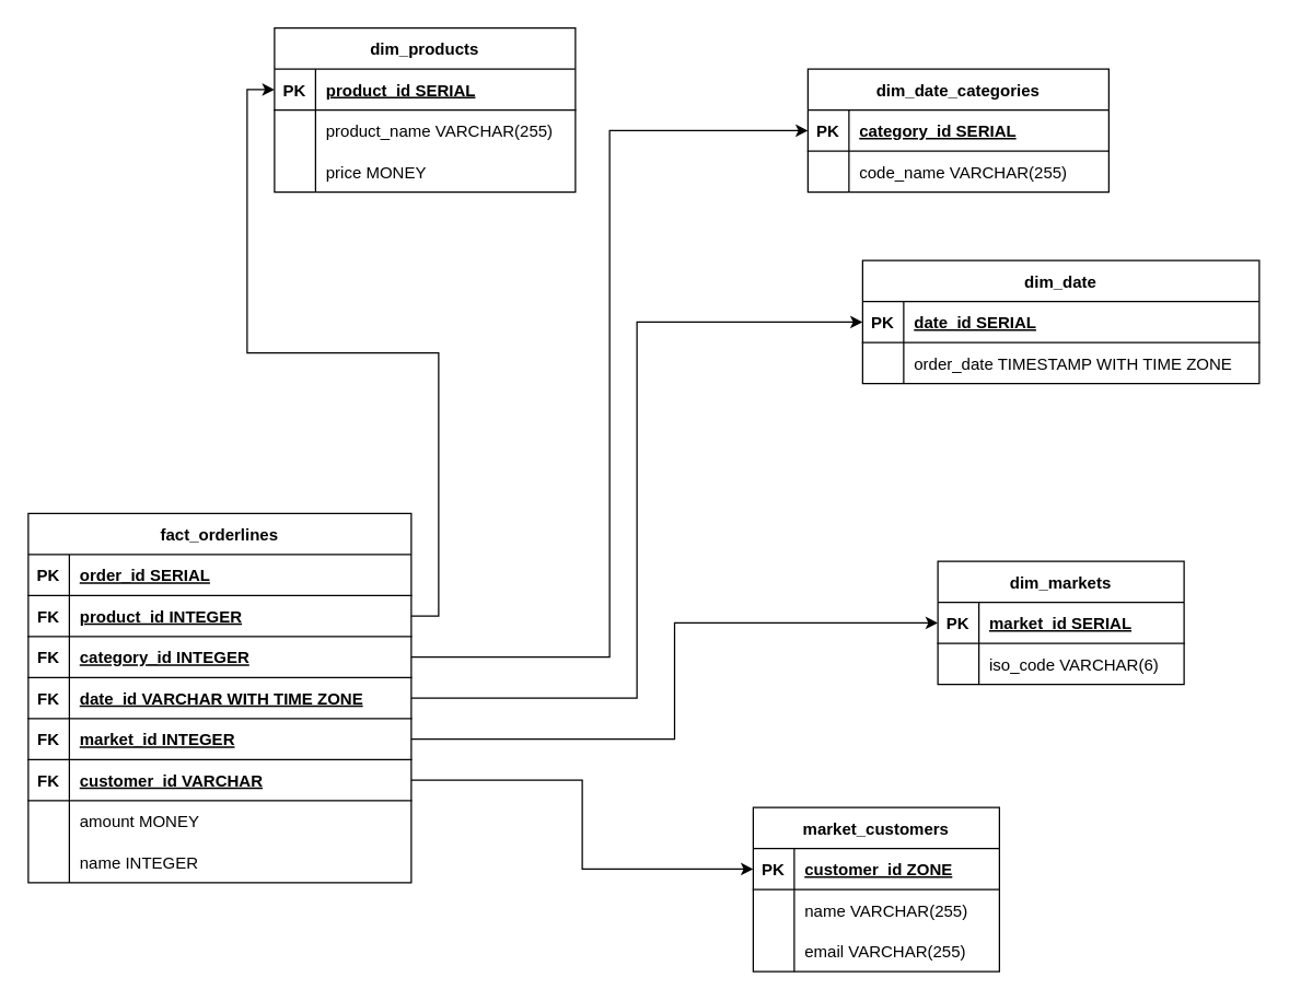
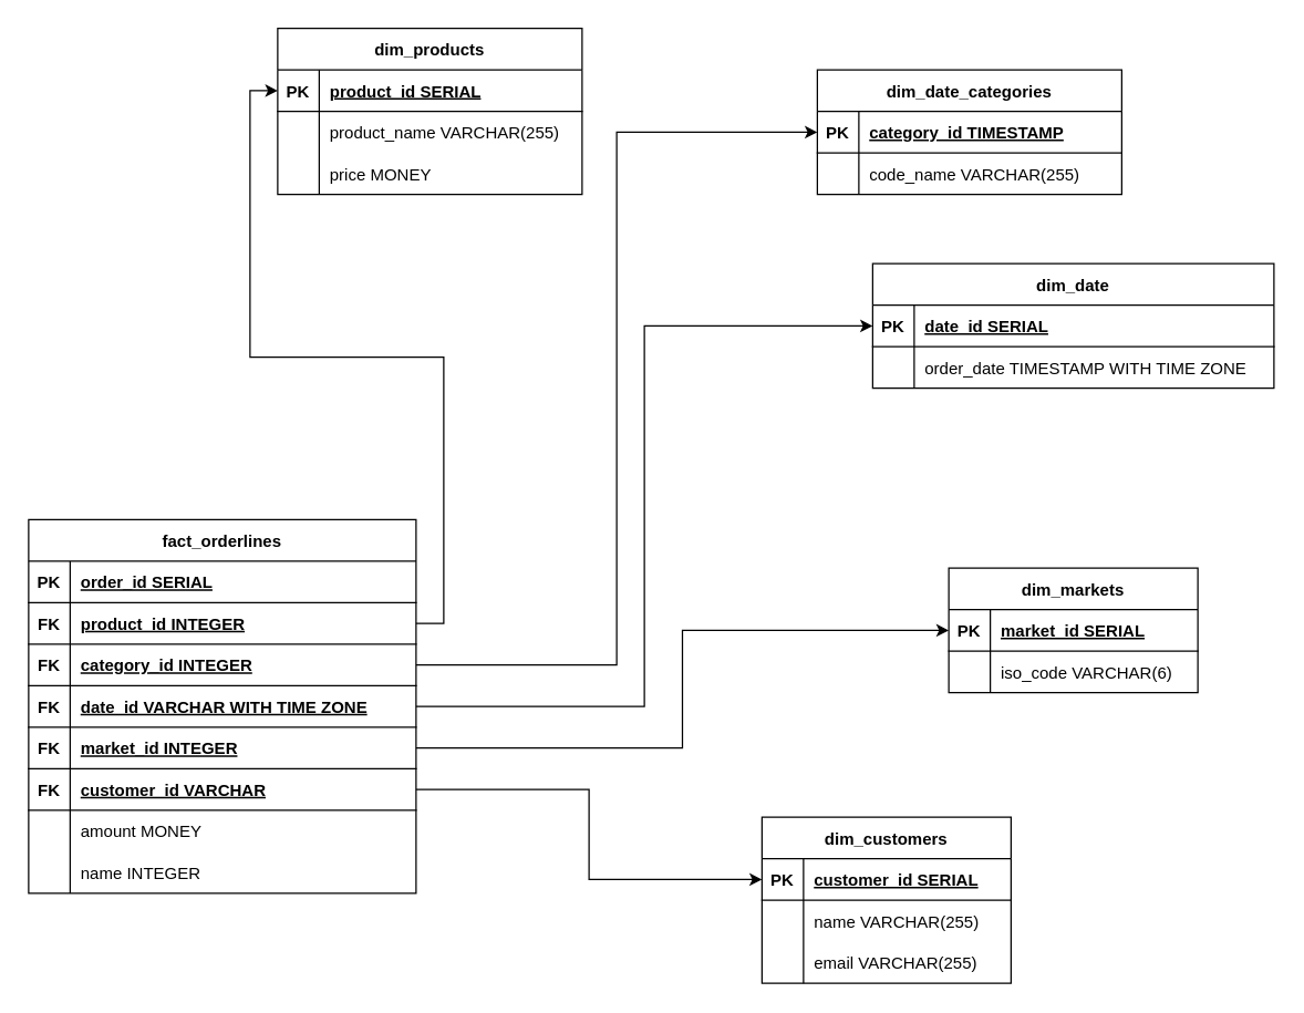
  <mxCell id="0" />
  <mxCell id="1" parent="0" />
  <mxCell id="2" value="fact_orderlines" style="shape=table;startSize=30;container=1;collapsible=1;childLayout=tableLayout;fixedRows=1;rowLines=0;fontStyle=1;align=center;resizeLast=1;" vertex="1" parent="1"><mxGeometry x="20" y="375" width="280" height="270" as="geometry" /></mxCell>
  <mxCell id="3" style="shape=tableRow;horizontal=0;startSize=0;swimlaneHead=0;swimlaneBody=0;fillColor=none;collapsible=0;dropTarget=0;points=[[0,0.5],[1,0.5]];portConstraint=eastwest;strokeColor=inherit;top=0;left=0;right=0;bottom=1;" vertex="1" parent="2"><mxGeometry y="30" width="280" height="30" as="geometry" /></mxCell>
  <mxCell id="4" value="PK" style="shape=partialRectangle;overflow=hidden;connectable=0;fillColor=none;strokeColor=inherit;top=0;left=0;bottom=0;right=0;fontStyle=1;" vertex="1" parent="3"><mxGeometry width="30" height="30" as="geometry"><mxRectangle width="30" height="30" as="alternateBounds" /></mxGeometry></mxCell>
  <mxCell id="5" value="order_id SERIAL" style="shape=partialRectangle;overflow=hidden;connectable=0;fillColor=none;align=left;strokeColor=inherit;top=0;left=0;bottom=0;right=0;spacingLeft=6;fontStyle=5;" vertex="1" parent="3"><mxGeometry x="30" width="250" height="30" as="geometry"><mxRectangle width="250" height="30" as="alternateBounds" /></mxGeometry></mxCell>
  <mxCell id="6" style="shape=tableRow;horizontal=0;startSize=0;swimlaneHead=0;swimlaneBody=0;fillColor=none;collapsible=0;dropTarget=0;points=[[0,0.5],[1,0.5]];portConstraint=eastwest;strokeColor=inherit;top=0;left=0;right=0;bottom=1;" vertex="1" parent="2"><mxGeometry y="60" width="280" height="30" as="geometry" /></mxCell>
  <mxCell id="7" value="FK" style="shape=partialRectangle;overflow=hidden;connectable=0;fillColor=none;strokeColor=inherit;top=0;left=0;bottom=0;right=0;fontStyle=1;" vertex="1" parent="6"><mxGeometry width="30" height="30" as="geometry"><mxRectangle width="30" height="30" as="alternateBounds" /></mxGeometry></mxCell>
  <mxCell id="8" value="product_id INTEGER" style="shape=partialRectangle;overflow=hidden;connectable=0;fillColor=none;align=left;strokeColor=inherit;top=0;left=0;bottom=0;right=0;spacingLeft=6;fontStyle=5;" vertex="1" parent="6"><mxGeometry x="30" width="250" height="30" as="geometry"><mxRectangle width="250" height="30" as="alternateBounds" /></mxGeometry></mxCell>
  <mxCell id="9" style="shape=tableRow;horizontal=0;startSize=0;swimlaneHead=0;swimlaneBody=0;fillColor=none;collapsible=0;dropTarget=0;points=[[0,0.5],[1,0.5]];portConstraint=eastwest;strokeColor=inherit;top=0;left=0;right=0;bottom=1;" vertex="1" parent="2"><mxGeometry y="90" width="280" height="30" as="geometry" /></mxCell>
  <mxCell id="10" value="FK" style="shape=partialRectangle;overflow=hidden;connectable=0;fillColor=none;strokeColor=inherit;top=0;left=0;bottom=0;right=0;fontStyle=1;" vertex="1" parent="9"><mxGeometry width="30" height="30" as="geometry"><mxRectangle width="30" height="30" as="alternateBounds" /></mxGeometry></mxCell>
  <mxCell id="11" value="category_id INTEGER" style="shape=partialRectangle;overflow=hidden;connectable=0;fillColor=none;align=left;strokeColor=inherit;top=0;left=0;bottom=0;right=0;spacingLeft=6;fontStyle=5;" vertex="1" parent="9"><mxGeometry x="30" width="250" height="30" as="geometry"><mxRectangle width="250" height="30" as="alternateBounds" /></mxGeometry></mxCell>
  <mxCell id="12" value="" style="shape=tableRow;horizontal=0;startSize=0;swimlaneHead=0;swimlaneBody=0;fillColor=none;collapsible=0;dropTarget=0;points=[[0,0.5],[1,0.5]];portConstraint=eastwest;strokeColor=inherit;top=0;left=0;right=0;bottom=1;" vertex="1" parent="2"><mxGeometry y="120" width="280" height="30" as="geometry" /></mxCell>
  <mxCell id="13" value="FK" style="shape=partialRectangle;overflow=hidden;connectable=0;fillColor=none;strokeColor=inherit;top=0;left=0;bottom=0;right=0;fontStyle=1;" vertex="1" parent="12"><mxGeometry width="30" height="30" as="geometry"><mxRectangle width="30" height="30" as="alternateBounds" /></mxGeometry></mxCell>
  <mxCell id="14" value="date_id VARCHAR WITH TIME ZONE" style="shape=partialRectangle;overflow=hidden;connectable=0;fillColor=none;align=left;strokeColor=inherit;top=0;left=0;bottom=0;right=0;spacingLeft=6;fontStyle=5;" vertex="1" parent="12"><mxGeometry x="30" width="250" height="30" as="geometry"><mxRectangle width="250" height="30" as="alternateBounds" /></mxGeometry></mxCell>
  <mxCell id="15" value="" style="shape=tableRow;horizontal=0;startSize=0;swimlaneHead=0;swimlaneBody=0;fillColor=none;collapsible=0;dropTarget=0;points=[[0,0.5],[1,0.5]];portConstraint=eastwest;strokeColor=inherit;top=0;left=0;right=0;bottom=1;" vertex="1" parent="2"><mxGeometry y="150" width="280" height="30" as="geometry" /></mxCell>
  <mxCell id="16" value="FK" style="shape=partialRectangle;overflow=hidden;connectable=0;fillColor=none;strokeColor=inherit;top=0;left=0;bottom=0;right=0;fontStyle=1;" vertex="1" parent="15"><mxGeometry width="30" height="30" as="geometry"><mxRectangle width="30" height="30" as="alternateBounds" /></mxGeometry></mxCell>
  <mxCell id="17" value="market_id INTEGER" style="shape=partialRectangle;overflow=hidden;connectable=0;fillColor=none;align=left;strokeColor=inherit;top=0;left=0;bottom=0;right=0;spacingLeft=6;fontStyle=5;" vertex="1" parent="15"><mxGeometry x="30" width="250" height="30" as="geometry"><mxRectangle width="250" height="30" as="alternateBounds" /></mxGeometry></mxCell>
  <mxCell id="18" value="" style="shape=tableRow;horizontal=0;startSize=0;swimlaneHead=0;swimlaneBody=0;fillColor=none;collapsible=0;dropTarget=0;points=[[0,0.5],[1,0.5]];portConstraint=eastwest;strokeColor=inherit;top=0;left=0;right=0;bottom=1;" vertex="1" parent="2"><mxGeometry y="180" width="280" height="30" as="geometry" /></mxCell>
  <mxCell id="19" value="FK" style="shape=partialRectangle;overflow=hidden;connectable=0;fillColor=none;strokeColor=inherit;top=0;left=0;bottom=0;right=0;fontStyle=1;" vertex="1" parent="18"><mxGeometry width="30" height="30" as="geometry"><mxRectangle width="30" height="30" as="alternateBounds" /></mxGeometry></mxCell>
  <mxCell id="20" value="customer_id VARCHAR" style="shape=partialRectangle;overflow=hidden;connectable=0;fillColor=none;align=left;strokeColor=inherit;top=0;left=0;bottom=0;right=0;spacingLeft=6;fontStyle=5;" vertex="1" parent="18"><mxGeometry x="30" width="250" height="30" as="geometry"><mxRectangle width="250" height="30" as="alternateBounds" /></mxGeometry></mxCell>
  <mxCell id="21" value="" style="shape=tableRow;horizontal=0;startSize=0;swimlaneHead=0;swimlaneBody=0;fillColor=none;collapsible=0;dropTarget=0;points=[[0,0.5],[1,0.5]];portConstraint=eastwest;strokeColor=inherit;top=0;left=0;right=0;bottom=0;" vertex="1" parent="2"><mxGeometry y="210" width="280" height="30" as="geometry" /></mxCell>
  <mxCell id="22" value="" style="shape=partialRectangle;overflow=hidden;connectable=0;fillColor=none;strokeColor=inherit;top=0;left=0;bottom=0;right=0;" vertex="1" parent="21"><mxGeometry width="30" height="30" as="geometry"><mxRectangle width="30" height="30" as="alternateBounds" /></mxGeometry></mxCell>
  <mxCell id="23" value="amount MONEY" style="shape=partialRectangle;overflow=hidden;connectable=0;fillColor=none;align=left;strokeColor=inherit;top=0;left=0;bottom=0;right=0;spacingLeft=6;" vertex="1" parent="21"><mxGeometry x="30" width="250" height="30" as="geometry"><mxRectangle width="250" height="30" as="alternateBounds" /></mxGeometry></mxCell>
  <mxCell id="24" style="shape=tableRow;horizontal=0;startSize=0;swimlaneHead=0;swimlaneBody=0;fillColor=none;collapsible=0;dropTarget=0;points=[[0,0.5],[1,0.5]];portConstraint=eastwest;strokeColor=inherit;top=0;left=0;right=0;bottom=0;" vertex="1" parent="2"><mxGeometry y="240" width="280" height="30" as="geometry" /></mxCell>
  <mxCell id="25" style="shape=partialRectangle;overflow=hidden;connectable=0;fillColor=none;strokeColor=inherit;top=0;left=0;bottom=0;right=0;" vertex="1" parent="24"><mxGeometry width="30" height="30" as="geometry"><mxRectangle width="30" height="30" as="alternateBounds" /></mxGeometry></mxCell>
  <mxCell id="26" value="name INTEGER" style="shape=partialRectangle;overflow=hidden;connectable=0;fillColor=none;align=left;strokeColor=inherit;top=0;left=0;bottom=0;right=0;spacingLeft=6;" vertex="1" parent="24"><mxGeometry x="30" width="250" height="30" as="geometry"><mxRectangle width="250" height="30" as="alternateBounds" /></mxGeometry></mxCell>
  <mxCell id="27" value="dim_date" style="shape=table;startSize=30;container=1;collapsible=1;childLayout=tableLayout;fixedRows=1;rowLines=0;fontStyle=1;align=center;resizeLast=1;" vertex="1" parent="1"><mxGeometry x="630" y="190" width="290" height="90" as="geometry" /></mxCell>
  <mxCell id="28" value="" style="shape=tableRow;horizontal=0;startSize=0;swimlaneHead=0;swimlaneBody=0;fillColor=none;collapsible=0;dropTarget=0;points=[[0,0.5],[1,0.5]];portConstraint=eastwest;strokeColor=inherit;top=0;left=0;right=0;bottom=1;" vertex="1" parent="27"><mxGeometry y="30" width="290" height="30" as="geometry" /></mxCell>
  <mxCell id="29" value="PK" style="shape=partialRectangle;overflow=hidden;connectable=0;fillColor=none;strokeColor=inherit;top=0;left=0;bottom=0;right=0;fontStyle=1;" vertex="1" parent="28"><mxGeometry width="30" height="30" as="geometry"><mxRectangle width="30" height="30" as="alternateBounds" /></mxGeometry></mxCell>
  <mxCell id="30" value="date_id SERIAL " style="shape=partialRectangle;overflow=hidden;connectable=0;fillColor=none;align=left;strokeColor=inherit;top=0;left=0;bottom=0;right=0;spacingLeft=6;fontStyle=5;" vertex="1" parent="28"><mxGeometry x="30" width="260" height="30" as="geometry"><mxRectangle width="260" height="30" as="alternateBounds" /></mxGeometry></mxCell>
  <mxCell id="31" value="" style="shape=tableRow;horizontal=0;startSize=0;swimlaneHead=0;swimlaneBody=0;fillColor=none;collapsible=0;dropTarget=0;points=[[0,0.5],[1,0.5]];portConstraint=eastwest;strokeColor=inherit;top=0;left=0;right=0;bottom=0;" vertex="1" parent="27"><mxGeometry y="60" width="290" height="30" as="geometry" /></mxCell>
  <mxCell id="32" value="" style="shape=partialRectangle;overflow=hidden;connectable=0;fillColor=none;strokeColor=inherit;top=0;left=0;bottom=0;right=0;" vertex="1" parent="31"><mxGeometry width="30" height="30" as="geometry"><mxRectangle width="30" height="30" as="alternateBounds" /></mxGeometry></mxCell>
  <mxCell id="33" value="order_date TIMESTAMP WITH TIME ZONE" style="shape=partialRectangle;overflow=hidden;connectable=0;fillColor=none;align=left;strokeColor=inherit;top=0;left=0;bottom=0;right=0;spacingLeft=6;" vertex="1" parent="31"><mxGeometry x="30" width="260" height="30" as="geometry"><mxRectangle width="260" height="30" as="alternateBounds" /></mxGeometry></mxCell>
  <mxCell id="34" value="dim_products" style="shape=table;startSize=30;container=1;collapsible=1;childLayout=tableLayout;fixedRows=1;rowLines=0;fontStyle=1;align=center;resizeLast=1;" vertex="1" parent="1"><mxGeometry x="200" y="20" width="220" height="120" as="geometry" /></mxCell>
  <mxCell id="35" style="shape=tableRow;horizontal=0;startSize=0;swimlaneHead=0;swimlaneBody=0;fillColor=none;collapsible=0;dropTarget=0;points=[[0,0.5],[1,0.5]];portConstraint=eastwest;strokeColor=inherit;top=0;left=0;right=0;bottom=1;" vertex="1" parent="34"><mxGeometry y="30" width="220" height="30" as="geometry" /></mxCell>
  <mxCell id="36" value="PK" style="shape=partialRectangle;overflow=hidden;connectable=0;fillColor=none;strokeColor=inherit;top=0;left=0;bottom=0;right=0;fontStyle=1;" vertex="1" parent="35"><mxGeometry width="30" height="30" as="geometry"><mxRectangle width="30" height="30" as="alternateBounds" /></mxGeometry></mxCell>
  <mxCell id="37" value="product_id SERIAL" style="shape=partialRectangle;overflow=hidden;connectable=0;fillColor=none;align=left;strokeColor=inherit;top=0;left=0;bottom=0;right=0;spacingLeft=6;fontStyle=5;" vertex="1" parent="35"><mxGeometry x="30" width="190" height="30" as="geometry"><mxRectangle width="190" height="30" as="alternateBounds" /></mxGeometry></mxCell>
  <mxCell id="38" value="" style="shape=tableRow;horizontal=0;startSize=0;swimlaneHead=0;swimlaneBody=0;fillColor=none;collapsible=0;dropTarget=0;points=[[0,0.5],[1,0.5]];portConstraint=eastwest;strokeColor=inherit;top=0;left=0;right=0;bottom=0;" vertex="1" parent="34"><mxGeometry y="60" width="220" height="30" as="geometry" /></mxCell>
  <mxCell id="39" value="" style="shape=partialRectangle;overflow=hidden;connectable=0;fillColor=none;strokeColor=inherit;top=0;left=0;bottom=0;right=0;" vertex="1" parent="38"><mxGeometry width="30" height="30" as="geometry"><mxRectangle width="30" height="30" as="alternateBounds" /></mxGeometry></mxCell>
  <mxCell id="40" value="product_name VARCHAR(255)" style="shape=partialRectangle;overflow=hidden;connectable=0;fillColor=none;align=left;strokeColor=inherit;top=0;left=0;bottom=0;right=0;spacingLeft=6;" vertex="1" parent="38"><mxGeometry x="30" width="190" height="30" as="geometry"><mxRectangle width="190" height="30" as="alternateBounds" /></mxGeometry></mxCell>
  <mxCell id="41" value="" style="shape=tableRow;horizontal=0;startSize=0;swimlaneHead=0;swimlaneBody=0;fillColor=none;collapsible=0;dropTarget=0;points=[[0,0.5],[1,0.5]];portConstraint=eastwest;strokeColor=inherit;top=0;left=0;right=0;bottom=0;" vertex="1" parent="34"><mxGeometry y="90" width="220" height="30" as="geometry" /></mxCell>
  <mxCell id="42" value="" style="shape=partialRectangle;overflow=hidden;connectable=0;fillColor=none;strokeColor=inherit;top=0;left=0;bottom=0;right=0;" vertex="1" parent="41"><mxGeometry width="30" height="30" as="geometry"><mxRectangle width="30" height="30" as="alternateBounds" /></mxGeometry></mxCell>
  <mxCell id="43" value="price MONEY" style="shape=partialRectangle;overflow=hidden;connectable=0;fillColor=none;align=left;strokeColor=inherit;top=0;left=0;bottom=0;right=0;spacingLeft=6;" vertex="1" parent="41"><mxGeometry x="30" width="190" height="30" as="geometry"><mxRectangle width="190" height="30" as="alternateBounds" /></mxGeometry></mxCell>
  <mxCell id="44" value="dim_date_categories" style="shape=table;startSize=30;container=1;collapsible=1;childLayout=tableLayout;fixedRows=1;rowLines=0;fontStyle=1;align=center;resizeLast=1;" vertex="1" parent="1"><mxGeometry x="590" y="50" width="220" height="90" as="geometry" /></mxCell>
  <mxCell id="45" value="" style="shape=tableRow;horizontal=0;startSize=0;swimlaneHead=0;swimlaneBody=0;fillColor=none;collapsible=0;dropTarget=0;points=[[0,0.5],[1,0.5]];portConstraint=eastwest;strokeColor=inherit;top=0;left=0;right=0;bottom=1;" vertex="1" parent="44"><mxGeometry y="30" width="220" height="30" as="geometry" /></mxCell>
  <mxCell id="46" value="PK" style="shape=partialRectangle;overflow=hidden;connectable=0;fillColor=none;strokeColor=inherit;top=0;left=0;bottom=0;right=0;fontStyle=1;" vertex="1" parent="45"><mxGeometry width="30" height="30" as="geometry"><mxRectangle width="30" height="30" as="alternateBounds" /></mxGeometry></mxCell>
- <mxCell id="47" value="category_id SERIAL " style="shape=partialRectangle;overflow=hidden;connectable=0;fillColor=none;align=left;strokeColor=inherit;top=0;left=0;bottom=0;right=0;spacingLeft=6;fontStyle=5;" vertex="1" parent="45"><mxGeometry x="30" width="190" height="30" as="geometry"><mxRectangle width="190" height="30" as="alternateBounds" /></mxGeometry></mxCell>
+ <mxCell id="47" value="category_id TIMESTAMP " style="shape=partialRectangle;overflow=hidden;connectable=0;fillColor=none;align=left;strokeColor=inherit;top=0;left=0;bottom=0;right=0;spacingLeft=6;fontStyle=5;" vertex="1" parent="45"><mxGeometry x="30" width="190" height="30" as="geometry"><mxRectangle width="190" height="30" as="alternateBounds" /></mxGeometry></mxCell>
  <mxCell id="48" value="" style="shape=tableRow;horizontal=0;startSize=0;swimlaneHead=0;swimlaneBody=0;fillColor=none;collapsible=0;dropTarget=0;points=[[0,0.5],[1,0.5]];portConstraint=eastwest;strokeColor=inherit;top=0;left=0;right=0;bottom=0;" vertex="1" parent="44"><mxGeometry y="60" width="220" height="30" as="geometry" /></mxCell>
  <mxCell id="49" value="" style="shape=partialRectangle;overflow=hidden;connectable=0;fillColor=none;strokeColor=inherit;top=0;left=0;bottom=0;right=0;" vertex="1" parent="48"><mxGeometry width="30" height="30" as="geometry"><mxRectangle width="30" height="30" as="alternateBounds" /></mxGeometry></mxCell>
  <mxCell id="50" value="code_name VARCHAR(255)" style="shape=partialRectangle;overflow=hidden;connectable=0;fillColor=none;align=left;strokeColor=inherit;top=0;left=0;bottom=0;right=0;spacingLeft=6;" vertex="1" parent="48"><mxGeometry x="30" width="190" height="30" as="geometry"><mxRectangle width="190" height="30" as="alternateBounds" /></mxGeometry></mxCell>
- <mxCell id="51" value="market_customers" style="shape=table;startSize=30;container=1;collapsible=1;childLayout=tableLayout;fixedRows=1;rowLines=0;fontStyle=1;align=center;resizeLast=1;" vertex="1" parent="1"><mxGeometry x="550" y="590" width="180" height="120" as="geometry" /></mxCell>
+ <mxCell id="51" value="dim_customers" style="shape=table;startSize=30;container=1;collapsible=1;childLayout=tableLayout;fixedRows=1;rowLines=0;fontStyle=1;align=center;resizeLast=1;" vertex="1" parent="1"><mxGeometry x="550" y="590" width="180" height="120" as="geometry" /></mxCell>
  <mxCell id="52" value="" style="shape=tableRow;horizontal=0;startSize=0;swimlaneHead=0;swimlaneBody=0;fillColor=none;collapsible=0;dropTarget=0;points=[[0,0.5],[1,0.5]];portConstraint=eastwest;strokeColor=inherit;top=0;left=0;right=0;bottom=1;" vertex="1" parent="51"><mxGeometry y="30" width="180" height="30" as="geometry" /></mxCell>
  <mxCell id="53" value="PK" style="shape=partialRectangle;overflow=hidden;connectable=0;fillColor=none;strokeColor=inherit;top=0;left=0;bottom=0;right=0;fontStyle=1;" vertex="1" parent="52"><mxGeometry width="30" height="30" as="geometry"><mxRectangle width="30" height="30" as="alternateBounds" /></mxGeometry></mxCell>
- <mxCell id="54" value="customer_id ZONE " style="shape=partialRectangle;overflow=hidden;connectable=0;fillColor=none;align=left;strokeColor=inherit;top=0;left=0;bottom=0;right=0;spacingLeft=6;fontStyle=5;" vertex="1" parent="52"><mxGeometry x="30" width="150" height="30" as="geometry"><mxRectangle width="150" height="30" as="alternateBounds" /></mxGeometry></mxCell>
+ <mxCell id="54" value="customer_id SERIAL " style="shape=partialRectangle;overflow=hidden;connectable=0;fillColor=none;align=left;strokeColor=inherit;top=0;left=0;bottom=0;right=0;spacingLeft=6;fontStyle=5;" vertex="1" parent="52"><mxGeometry x="30" width="150" height="30" as="geometry"><mxRectangle width="150" height="30" as="alternateBounds" /></mxGeometry></mxCell>
  <mxCell id="55" value="" style="shape=tableRow;horizontal=0;startSize=0;swimlaneHead=0;swimlaneBody=0;fillColor=none;collapsible=0;dropTarget=0;points=[[0,0.5],[1,0.5]];portConstraint=eastwest;strokeColor=inherit;top=0;left=0;right=0;bottom=0;" vertex="1" parent="51"><mxGeometry y="60" width="180" height="30" as="geometry" /></mxCell>
  <mxCell id="56" value="" style="shape=partialRectangle;overflow=hidden;connectable=0;fillColor=none;strokeColor=inherit;top=0;left=0;bottom=0;right=0;" vertex="1" parent="55"><mxGeometry width="30" height="30" as="geometry"><mxRectangle width="30" height="30" as="alternateBounds" /></mxGeometry></mxCell>
  <mxCell id="57" value="name VARCHAR(255)" style="shape=partialRectangle;overflow=hidden;connectable=0;fillColor=none;align=left;strokeColor=inherit;top=0;left=0;bottom=0;right=0;spacingLeft=6;" vertex="1" parent="55"><mxGeometry x="30" width="150" height="30" as="geometry"><mxRectangle width="150" height="30" as="alternateBounds" /></mxGeometry></mxCell>
  <mxCell id="58" value="" style="shape=tableRow;horizontal=0;startSize=0;swimlaneHead=0;swimlaneBody=0;fillColor=none;collapsible=0;dropTarget=0;points=[[0,0.5],[1,0.5]];portConstraint=eastwest;strokeColor=inherit;top=0;left=0;right=0;bottom=0;" vertex="1" parent="51"><mxGeometry y="90" width="180" height="30" as="geometry" /></mxCell>
  <mxCell id="59" value="" style="shape=partialRectangle;overflow=hidden;connectable=0;fillColor=none;strokeColor=inherit;top=0;left=0;bottom=0;right=0;" vertex="1" parent="58"><mxGeometry width="30" height="30" as="geometry"><mxRectangle width="30" height="30" as="alternateBounds" /></mxGeometry></mxCell>
  <mxCell id="60" value="email VARCHAR(255)" style="shape=partialRectangle;overflow=hidden;connectable=0;fillColor=none;align=left;strokeColor=inherit;top=0;left=0;bottom=0;right=0;spacingLeft=6;" vertex="1" parent="58"><mxGeometry x="30" width="150" height="30" as="geometry"><mxRectangle width="150" height="30" as="alternateBounds" /></mxGeometry></mxCell>
  <mxCell id="61" value="dim_markets" style="shape=table;startSize=30;container=1;collapsible=1;childLayout=tableLayout;fixedRows=1;rowLines=0;fontStyle=1;align=center;resizeLast=1;" vertex="1" parent="1"><mxGeometry x="685" y="410" width="180" height="90" as="geometry" /></mxCell>
  <mxCell id="62" value="" style="shape=tableRow;horizontal=0;startSize=0;swimlaneHead=0;swimlaneBody=0;fillColor=none;collapsible=0;dropTarget=0;points=[[0,0.5],[1,0.5]];portConstraint=eastwest;strokeColor=inherit;top=0;left=0;right=0;bottom=1;" vertex="1" parent="61"><mxGeometry y="30" width="180" height="30" as="geometry" /></mxCell>
  <mxCell id="63" value="PK" style="shape=partialRectangle;overflow=hidden;connectable=0;fillColor=none;strokeColor=inherit;top=0;left=0;bottom=0;right=0;fontStyle=1;" vertex="1" parent="62"><mxGeometry width="30" height="30" as="geometry"><mxRectangle width="30" height="30" as="alternateBounds" /></mxGeometry></mxCell>
  <mxCell id="64" value="market_id SERIAL " style="shape=partialRectangle;overflow=hidden;connectable=0;fillColor=none;align=left;strokeColor=inherit;top=0;left=0;bottom=0;right=0;spacingLeft=6;fontStyle=5;" vertex="1" parent="62"><mxGeometry x="30" width="150" height="30" as="geometry"><mxRectangle width="150" height="30" as="alternateBounds" /></mxGeometry></mxCell>
  <mxCell id="65" value="" style="shape=tableRow;horizontal=0;startSize=0;swimlaneHead=0;swimlaneBody=0;fillColor=none;collapsible=0;dropTarget=0;points=[[0,0.5],[1,0.5]];portConstraint=eastwest;strokeColor=inherit;top=0;left=0;right=0;bottom=0;" vertex="1" parent="61"><mxGeometry y="60" width="180" height="30" as="geometry" /></mxCell>
  <mxCell id="66" value="" style="shape=partialRectangle;overflow=hidden;connectable=0;fillColor=none;strokeColor=inherit;top=0;left=0;bottom=0;right=0;" vertex="1" parent="65"><mxGeometry width="30" height="30" as="geometry"><mxRectangle width="30" height="30" as="alternateBounds" /></mxGeometry></mxCell>
  <mxCell id="67" value="iso_code VARCHAR(6)" style="shape=partialRectangle;overflow=hidden;connectable=0;fillColor=none;align=left;strokeColor=inherit;top=0;left=0;bottom=0;right=0;spacingLeft=6;" vertex="1" parent="65"><mxGeometry x="30" width="150" height="30" as="geometry"><mxRectangle width="150" height="30" as="alternateBounds" /></mxGeometry></mxCell>
  <mxCell id="68" style="edgeStyle=orthogonalEdgeStyle;rounded=0;orthogonalLoop=1;jettySize=auto;html=1;" edge="1" parent="1" source="15" target="62"><mxGeometry relative="1" as="geometry" /></mxCell>
  <mxCell id="69" style="edgeStyle=orthogonalEdgeStyle;rounded=0;orthogonalLoop=1;jettySize=auto;html=1;" edge="1" parent="1" source="18" target="52"><mxGeometry relative="1" as="geometry" /></mxCell>
  <mxCell id="70" style="edgeStyle=orthogonalEdgeStyle;rounded=0;orthogonalLoop=1;jettySize=auto;html=1;" edge="1" parent="1" source="6" target="35"><mxGeometry relative="1" as="geometry" /></mxCell>
  <mxCell id="71" style="edgeStyle=orthogonalEdgeStyle;rounded=0;orthogonalLoop=1;jettySize=auto;html=1;entryX=0;entryY=0.5;entryDx=0;entryDy=0;" edge="1" parent="1" source="12" target="28"><mxGeometry relative="1" as="geometry" /></mxCell>
  <mxCell id="72" style="edgeStyle=orthogonalEdgeStyle;rounded=0;orthogonalLoop=1;jettySize=auto;html=1;" edge="1" parent="1" source="9" target="45"><mxGeometry relative="1" as="geometry" /></mxCell>
